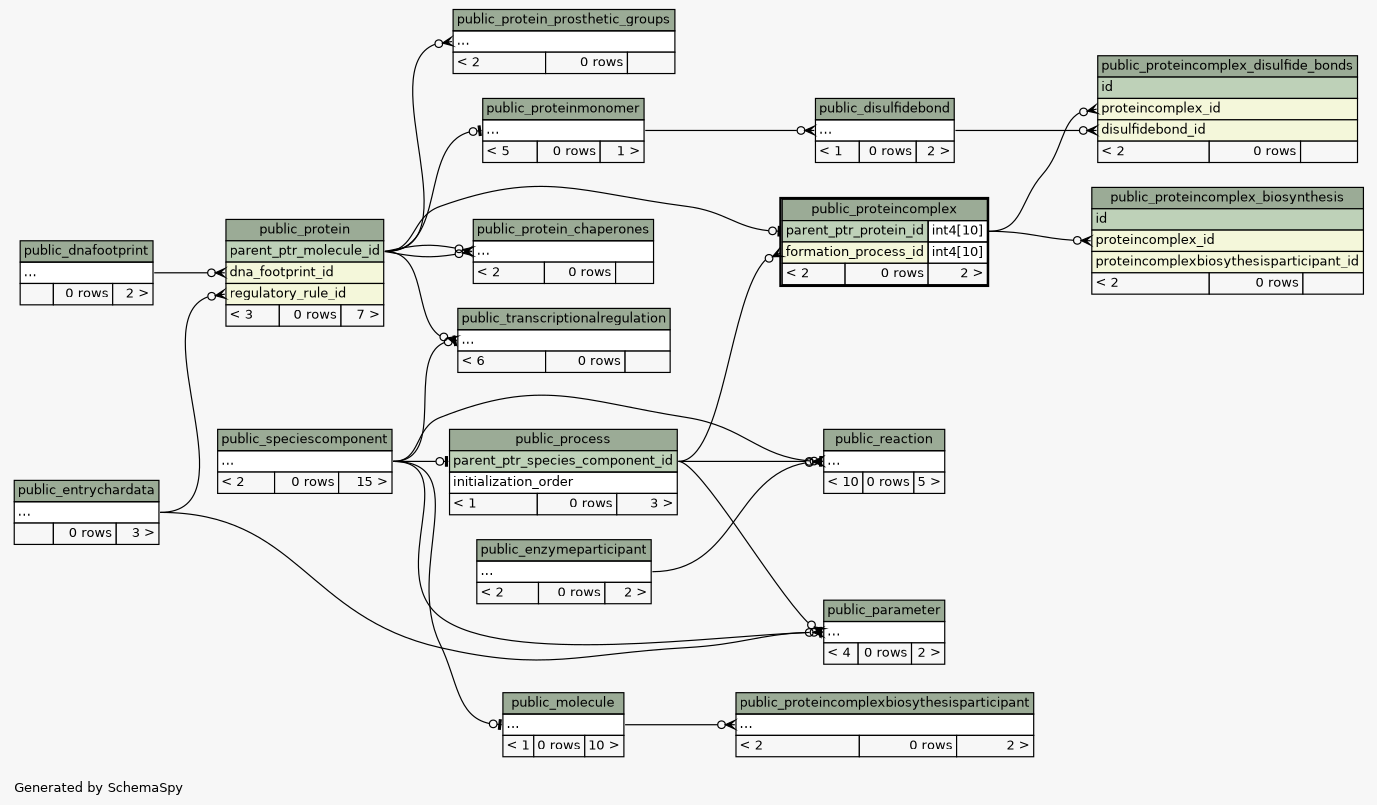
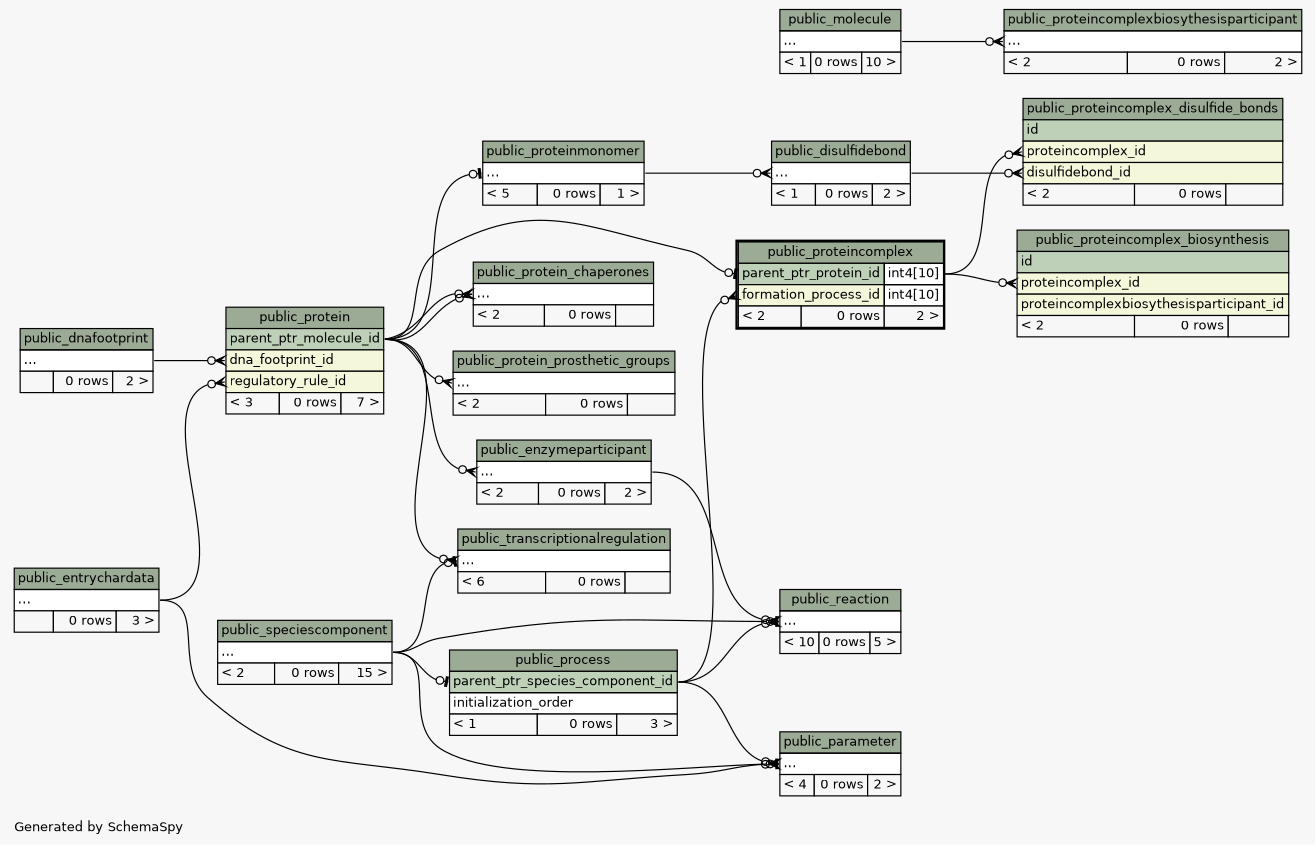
  digraph {
    bgcolor="#f7f7f7"
    fontname=Helvetica
    fontsize=11
    label="\nGenerated by SchemaSpy"
    labeljust=l
    nodesep=0.18
    rankdir=RL
    ranksep=0.46
    node [fontname=Helvetica fontsize=11 shape=plaintext]
    edge [arrowhead=none arrowsize=0.8 arrowtail=crowodot dir=back headport="elipses:e" tailport="elipses:w"]
    n1 [label=<     <TABLE BORDER="0" CELLBORDER="1" CELLSPACING="0" BGCOLOR="#ffffff">       <TR><TD COLSPAN="3" BGCOLOR="#9bab96" ALIGN="CENTER">public_disulfidebond</TD></TR>       <TR><TD PORT="elipses" COLSPAN="3" ALIGN="LEFT">...</TD></TR>       <TR><TD ALIGN="LEFT" BGCOLOR="#f7f7f7">&lt; 1</TD><TD ALIGN="RIGHT" BGCOLOR="#f7f7f7">0 rows</TD><TD ALIGN="RIGHT" BGCOLOR="#f7f7f7">2 &gt;</TD></TR>     </TABLE>>]
    n2 [label=<     <TABLE BORDER="0" CELLBORDER="1" CELLSPACING="0" BGCOLOR="#ffffff">       <TR><TD COLSPAN="3" BGCOLOR="#9bab96" ALIGN="CENTER">public_proteinmonomer</TD></TR>       <TR><TD PORT="elipses" COLSPAN="3" ALIGN="LEFT">...</TD></TR>       <TR><TD ALIGN="LEFT" BGCOLOR="#f7f7f7">&lt; 5</TD><TD ALIGN="RIGHT" BGCOLOR="#f7f7f7">0 rows</TD><TD ALIGN="RIGHT" BGCOLOR="#f7f7f7">1 &gt;</TD></TR>     </TABLE>>]
    n3 [label=<     <TABLE BORDER="0" CELLBORDER="1" CELLSPACING="0" BGCOLOR="#ffffff">       <TR><TD COLSPAN="3" BGCOLOR="#9bab96" ALIGN="CENTER">public_protein</TD></TR>       <TR><TD PORT="parent_ptr_molecule_id" COLSPAN="3" BGCOLOR="#bed1b8" ALIGN="LEFT">parent_ptr_molecule_id</TD></TR>       <TR><TD PORT="dna_footprint_id" COLSPAN="3" BGCOLOR="#f4f7da" ALIGN="LEFT">dna_footprint_id</TD></TR>       <TR><TD PORT="regulatory_rule_id" COLSPAN="3" BGCOLOR="#f4f7da" ALIGN="LEFT">regulatory_rule_id</TD></TR>       <TR><TD ALIGN="LEFT" BGCOLOR="#f7f7f7">&lt; 3</TD><TD ALIGN="RIGHT" BGCOLOR="#f7f7f7">0 rows</TD><TD ALIGN="RIGHT" BGCOLOR="#f7f7f7">7 &gt;</TD></TR>     </TABLE>>]
    n4 [label=<     <TABLE BORDER="0" CELLBORDER="1" CELLSPACING="0" BGCOLOR="#ffffff">       <TR><TD COLSPAN="3" BGCOLOR="#9bab96" ALIGN="CENTER">public_entrychardata</TD></TR>       <TR><TD PORT="elipses" COLSPAN="3" ALIGN="LEFT">...</TD></TR>       <TR><TD ALIGN="LEFT" BGCOLOR="#f7f7f7">  </TD><TD ALIGN="RIGHT" BGCOLOR="#f7f7f7">0 rows</TD><TD ALIGN="RIGHT" BGCOLOR="#f7f7f7">3 &gt;</TD></TR>     </TABLE>>]
    n5 [label=<     <TABLE BORDER="0" CELLBORDER="1" CELLSPACING="0" BGCOLOR="#ffffff">       <TR><TD COLSPAN="3" BGCOLOR="#9bab96" ALIGN="CENTER">public_dnafootprint</TD></TR>       <TR><TD PORT="elipses" COLSPAN="3" ALIGN="LEFT">...</TD></TR>       <TR><TD ALIGN="LEFT" BGCOLOR="#f7f7f7">  </TD><TD ALIGN="RIGHT" BGCOLOR="#f7f7f7">0 rows</TD><TD ALIGN="RIGHT" BGCOLOR="#f7f7f7">2 &gt;</TD></TR>     </TABLE>>]
    n6 [label=<     <TABLE BORDER="0" CELLBORDER="1" CELLSPACING="0" BGCOLOR="#ffffff">       <TR><TD COLSPAN="3" BGCOLOR="#9bab96" ALIGN="CENTER">public_enzymeparticipant</TD></TR>       <TR><TD PORT="elipses" COLSPAN="3" ALIGN="LEFT">...</TD></TR>       <TR><TD ALIGN="LEFT" BGCOLOR="#f7f7f7">&lt; 2</TD><TD ALIGN="RIGHT" BGCOLOR="#f7f7f7">0 rows</TD><TD ALIGN="RIGHT" BGCOLOR="#f7f7f7">2 &gt;</TD></TR>     </TABLE>>]
    n7 [label=<     <TABLE BORDER="0" CELLBORDER="1" CELLSPACING="0" BGCOLOR="#ffffff">       <TR><TD COLSPAN="3" BGCOLOR="#9bab96" ALIGN="CENTER">public_molecule</TD></TR>       <TR><TD PORT="elipses" COLSPAN="3" ALIGN="LEFT">...</TD></TR>       <TR><TD ALIGN="LEFT" BGCOLOR="#f7f7f7">&lt; 1</TD><TD ALIGN="RIGHT" BGCOLOR="#f7f7f7">0 rows</TD><TD ALIGN="RIGHT" BGCOLOR="#f7f7f7">10 &gt;</TD></TR>     </TABLE>>]
    n8 [label=<     <TABLE BORDER="0" CELLBORDER="1" CELLSPACING="0" BGCOLOR="#ffffff">       <TR><TD COLSPAN="3" BGCOLOR="#9bab96" ALIGN="CENTER">public_speciescomponent</TD></TR>       <TR><TD PORT="elipses" COLSPAN="3" ALIGN="LEFT">...</TD></TR>       <TR><TD ALIGN="LEFT" BGCOLOR="#f7f7f7">&lt; 2</TD><TD ALIGN="RIGHT" BGCOLOR="#f7f7f7">0 rows</TD><TD ALIGN="RIGHT" BGCOLOR="#f7f7f7">15 &gt;</TD></TR>     </TABLE>>]
    n9 [label=<     <TABLE BORDER="0" CELLBORDER="1" CELLSPACING="0" BGCOLOR="#ffffff">       <TR><TD COLSPAN="3" BGCOLOR="#9bab96" ALIGN="CENTER">public_parameter</TD></TR>       <TR><TD PORT="elipses" COLSPAN="3" ALIGN="LEFT">...</TD></TR>       <TR><TD ALIGN="LEFT" BGCOLOR="#f7f7f7">&lt; 4</TD><TD ALIGN="RIGHT" BGCOLOR="#f7f7f7">0 rows</TD><TD ALIGN="RIGHT" BGCOLOR="#f7f7f7">2 &gt;</TD></TR>     </TABLE>>]
    n10 [label=<     <TABLE BORDER="0" CELLBORDER="1" CELLSPACING="0" BGCOLOR="#ffffff">       <TR><TD COLSPAN="3" BGCOLOR="#9bab96" ALIGN="CENTER">public_process</TD></TR>       <TR><TD PORT="parent_ptr_species_component_id" COLSPAN="3" BGCOLOR="#bed1b8" ALIGN="LEFT">parent_ptr_species_component_id</TD></TR>       <TR><TD PORT="initialization_order" COLSPAN="3" ALIGN="LEFT">initialization_order</TD></TR>       <TR><TD ALIGN="LEFT" BGCOLOR="#f7f7f7">&lt; 1</TD><TD ALIGN="RIGHT" BGCOLOR="#f7f7f7">0 rows</TD><TD ALIGN="RIGHT" BGCOLOR="#f7f7f7">3 &gt;</TD></TR>     </TABLE>>]
    n11 [label=<     <TABLE BORDER="0" CELLBORDER="1" CELLSPACING="0" BGCOLOR="#ffffff">       <TR><TD COLSPAN="3" BGCOLOR="#9bab96" ALIGN="CENTER">public_protein_chaperones</TD></TR>       <TR><TD PORT="elipses" COLSPAN="3" ALIGN="LEFT">...</TD></TR>       <TR><TD ALIGN="LEFT" BGCOLOR="#f7f7f7">&lt; 2</TD><TD ALIGN="RIGHT" BGCOLOR="#f7f7f7">0 rows</TD><TD ALIGN="RIGHT" BGCOLOR="#f7f7f7">  </TD></TR>     </TABLE>>]
    n12 [label=<     <TABLE BORDER="0" CELLBORDER="1" CELLSPACING="0" BGCOLOR="#ffffff">       <TR><TD COLSPAN="3" BGCOLOR="#9bab96" ALIGN="CENTER">public_protein_prosthetic_groups</TD></TR>       <TR><TD PORT="elipses" COLSPAN="3" ALIGN="LEFT">...</TD></TR>       <TR><TD ALIGN="LEFT" BGCOLOR="#f7f7f7">&lt; 2</TD><TD ALIGN="RIGHT" BGCOLOR="#f7f7f7">0 rows</TD><TD ALIGN="RIGHT" BGCOLOR="#f7f7f7">  </TD></TR>     </TABLE>>]
    n13 [label=<     <TABLE BORDER="2" CELLBORDER="1" CELLSPACING="0" BGCOLOR="#ffffff">       <TR><TD COLSPAN="3" BGCOLOR="#9bab96" ALIGN="CENTER">public_proteincomplex</TD></TR>       <TR><TD PORT="parent_ptr_protein_id" COLSPAN="2" BGCOLOR="#bed1b8" ALIGN="LEFT">parent_ptr_protein_id</TD><TD PORT="parent_ptr_protein_id.type" ALIGN="LEFT">int4[10]</TD></TR>       <TR><TD PORT="formation_process_id" COLSPAN="2" BGCOLOR="#f4f7da" ALIGN="LEFT">formation_process_id</TD><TD PORT="formation_process_id.type" ALIGN="LEFT">int4[10]</TD></TR>       <TR><TD ALIGN="LEFT" BGCOLOR="#f7f7f7">&lt; 2</TD><TD ALIGN="RIGHT" BGCOLOR="#f7f7f7">0 rows</TD><TD ALIGN="RIGHT" BGCOLOR="#f7f7f7">2 &gt;</TD></TR>     </TABLE>>]
    n14 [label=<     <TABLE BORDER="0" CELLBORDER="1" CELLSPACING="0" BGCOLOR="#ffffff">       <TR><TD COLSPAN="3" BGCOLOR="#9bab96" ALIGN="CENTER">public_proteincomplex_biosynthesis</TD></TR>       <TR><TD PORT="id" COLSPAN="3" BGCOLOR="#bed1b8" ALIGN="LEFT">id</TD></TR>       <TR><TD PORT="proteincomplex_id" COLSPAN="3" BGCOLOR="#f4f7da" ALIGN="LEFT">proteincomplex_id</TD></TR>       <TR><TD PORT="proteincomplexbiosythesisparticipant_id" COLSPAN="3" BGCOLOR="#f4f7da" ALIGN="LEFT">proteincomplexbiosythesisparticipant_id</TD></TR>       <TR><TD ALIGN="LEFT" BGCOLOR="#f7f7f7">&lt; 2</TD><TD ALIGN="RIGHT" BGCOLOR="#f7f7f7">0 rows</TD><TD ALIGN="RIGHT" BGCOLOR="#f7f7f7">  </TD></TR>     </TABLE>>]
    n15 [label=<     <TABLE BORDER="0" CELLBORDER="1" CELLSPACING="0" BGCOLOR="#ffffff">       <TR><TD COLSPAN="3" BGCOLOR="#9bab96" ALIGN="CENTER">public_proteincomplexbiosythesisparticipant</TD></TR>       <TR><TD PORT="elipses" COLSPAN="3" ALIGN="LEFT">...</TD></TR>       <TR><TD ALIGN="LEFT" BGCOLOR="#f7f7f7">&lt; 2</TD><TD ALIGN="RIGHT" BGCOLOR="#f7f7f7">0 rows</TD><TD ALIGN="RIGHT" BGCOLOR="#f7f7f7">2 &gt;</TD></TR>     </TABLE>>]
    n16 [label=<     <TABLE BORDER="0" CELLBORDER="1" CELLSPACING="0" BGCOLOR="#ffffff">       <TR><TD COLSPAN="3" BGCOLOR="#9bab96" ALIGN="CENTER">public_proteincomplex_disulfide_bonds</TD></TR>       <TR><TD PORT="id" COLSPAN="3" BGCOLOR="#bed1b8" ALIGN="LEFT">id</TD></TR>       <TR><TD PORT="proteincomplex_id" COLSPAN="3" BGCOLOR="#f4f7da" ALIGN="LEFT">proteincomplex_id</TD></TR>       <TR><TD PORT="disulfidebond_id" COLSPAN="3" BGCOLOR="#f4f7da" ALIGN="LEFT">disulfidebond_id</TD></TR>       <TR><TD ALIGN="LEFT" BGCOLOR="#f7f7f7">&lt; 2</TD><TD ALIGN="RIGHT" BGCOLOR="#f7f7f7">0 rows</TD><TD ALIGN="RIGHT" BGCOLOR="#f7f7f7">  </TD></TR>     </TABLE>>]
    n17 [label=<     <TABLE BORDER="0" CELLBORDER="1" CELLSPACING="0" BGCOLOR="#ffffff">       <TR><TD COLSPAN="3" BGCOLOR="#9bab96" ALIGN="CENTER">public_reaction</TD></TR>       <TR><TD PORT="elipses" COLSPAN="3" ALIGN="LEFT">...</TD></TR>       <TR><TD ALIGN="LEFT" BGCOLOR="#f7f7f7">&lt; 10</TD><TD ALIGN="RIGHT" BGCOLOR="#f7f7f7">0 rows</TD><TD ALIGN="RIGHT" BGCOLOR="#f7f7f7">5 &gt;</TD></TR>     </TABLE>>]
    n18 [label=<     <TABLE BORDER="0" CELLBORDER="1" CELLSPACING="0" BGCOLOR="#ffffff">       <TR><TD COLSPAN="3" BGCOLOR="#9bab96" ALIGN="CENTER">public_transcriptionalregulation</TD></TR>       <TR><TD PORT="elipses" COLSPAN="3" ALIGN="LEFT">...</TD></TR>       <TR><TD ALIGN="LEFT" BGCOLOR="#f7f7f7">&lt; 6</TD><TD ALIGN="RIGHT" BGCOLOR="#f7f7f7">0 rows</TD><TD ALIGN="RIGHT" BGCOLOR="#f7f7f7">  </TD></TR>     </TABLE>>]
    n1 -> n2
    n2 -> n3 [arrowtail=teeodot headport="parent_ptr_molecule_id:e"]
    n3 -> n4 [tailport="regulatory_rule_id:w"]
    n3 -> n5 [tailport="dna_footprint_id:w"]
-   n7 -> n8 [arrowtail=teeodot]
+   n6 -> n3 [headport="parent_ptr_molecule_id:e"]
    n9 -> n4
    n9 -> n8 [arrowtail=teeodot]
    n9 -> n10 [headport="parent_ptr_species_component_id:e"]
    n10 -> n8 [arrowtail=teeodot tailport="parent_ptr_species_component_id:w"]
    n11 -> n3 [headport="parent_ptr_molecule_id:e"]
    n11 -> n3 [headport="parent_ptr_molecule_id:e"]
    n12 -> n3 [headport="parent_ptr_molecule_id:e"]
    n13 -> n3 [arrowtail=teeodot headport="parent_ptr_molecule_id:e" tailport="parent_ptr_protein_id:w"]
    n13 -> n10 [headport="parent_ptr_species_component_id:e" tailport="formation_process_id:w"]
    n14 -> n13 [headport="parent_ptr_protein_id.type:e" tailport="proteincomplex_id:w"]
    n15 -> n7
    n16 -> n1 [tailport="disulfidebond_id:w"]
    n16 -> n13 [headport="parent_ptr_protein_id.type:e" tailport="proteincomplex_id:w"]
    n17 -> n6
    n17 -> n8 [arrowtail=teeodot]
    n17 -> n10 [headport="parent_ptr_species_component_id:e"]
    n18 -> n3 [headport="parent_ptr_molecule_id:e"]
    n18 -> n8 [arrowtail=teeodot]
  }
